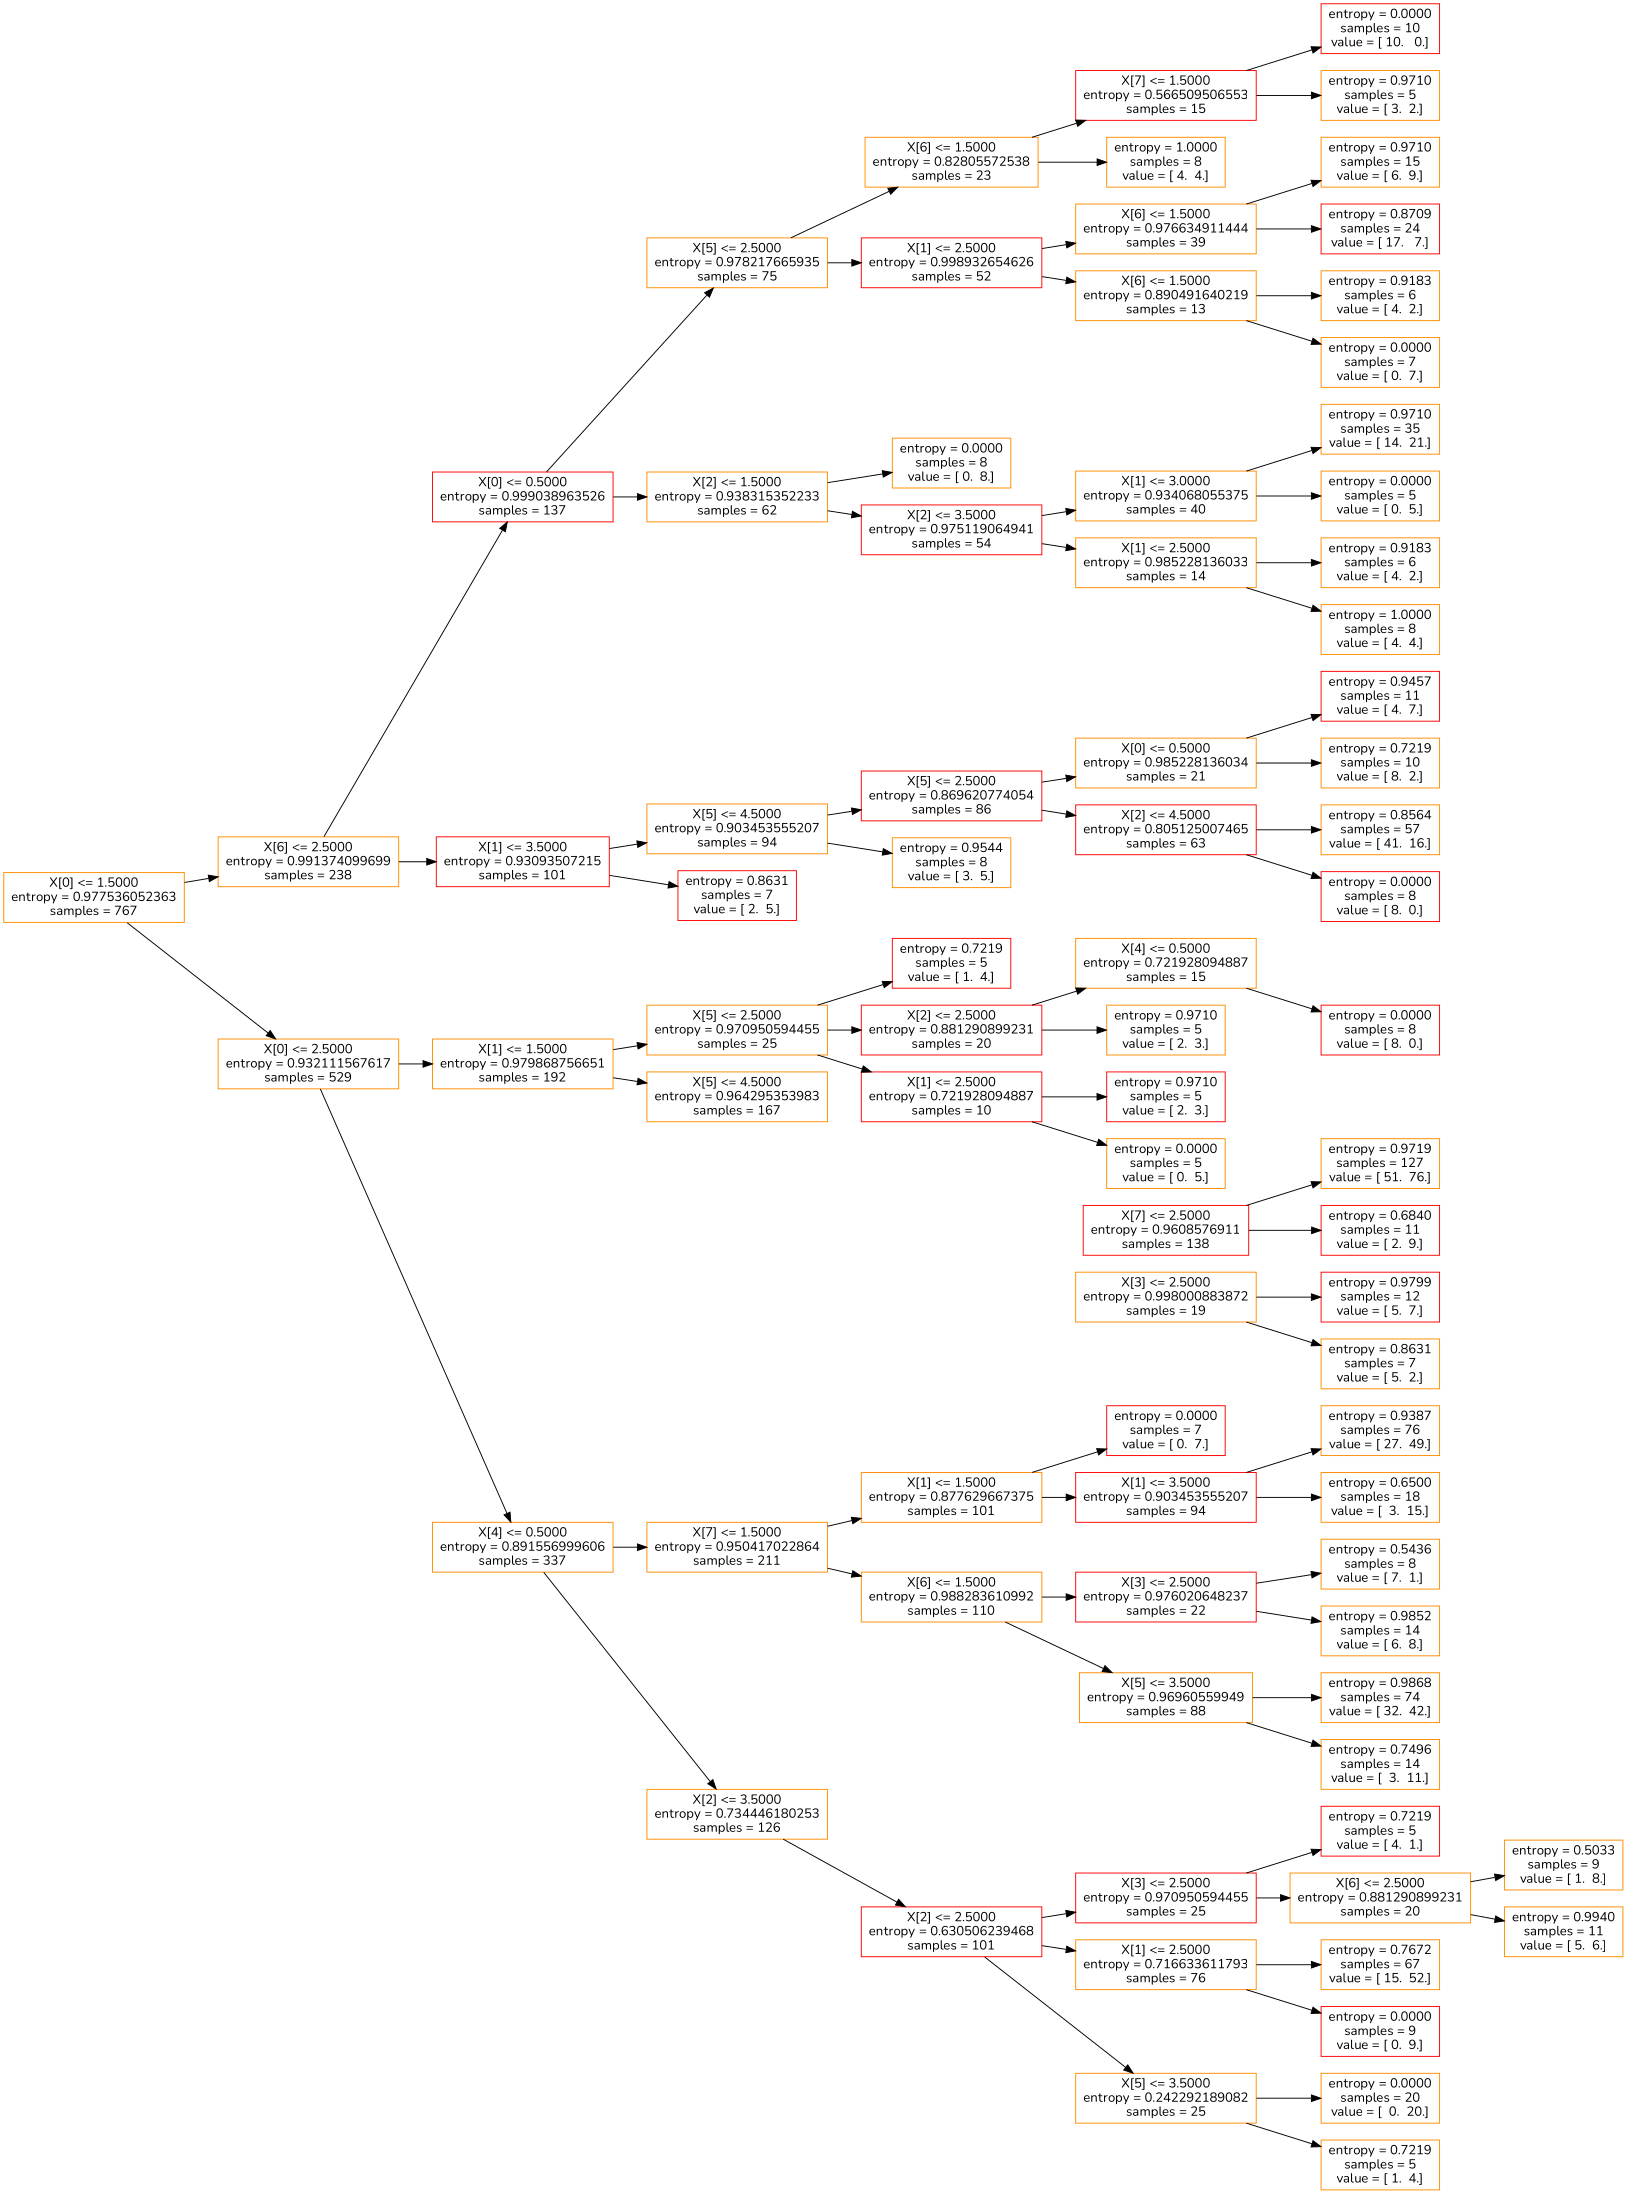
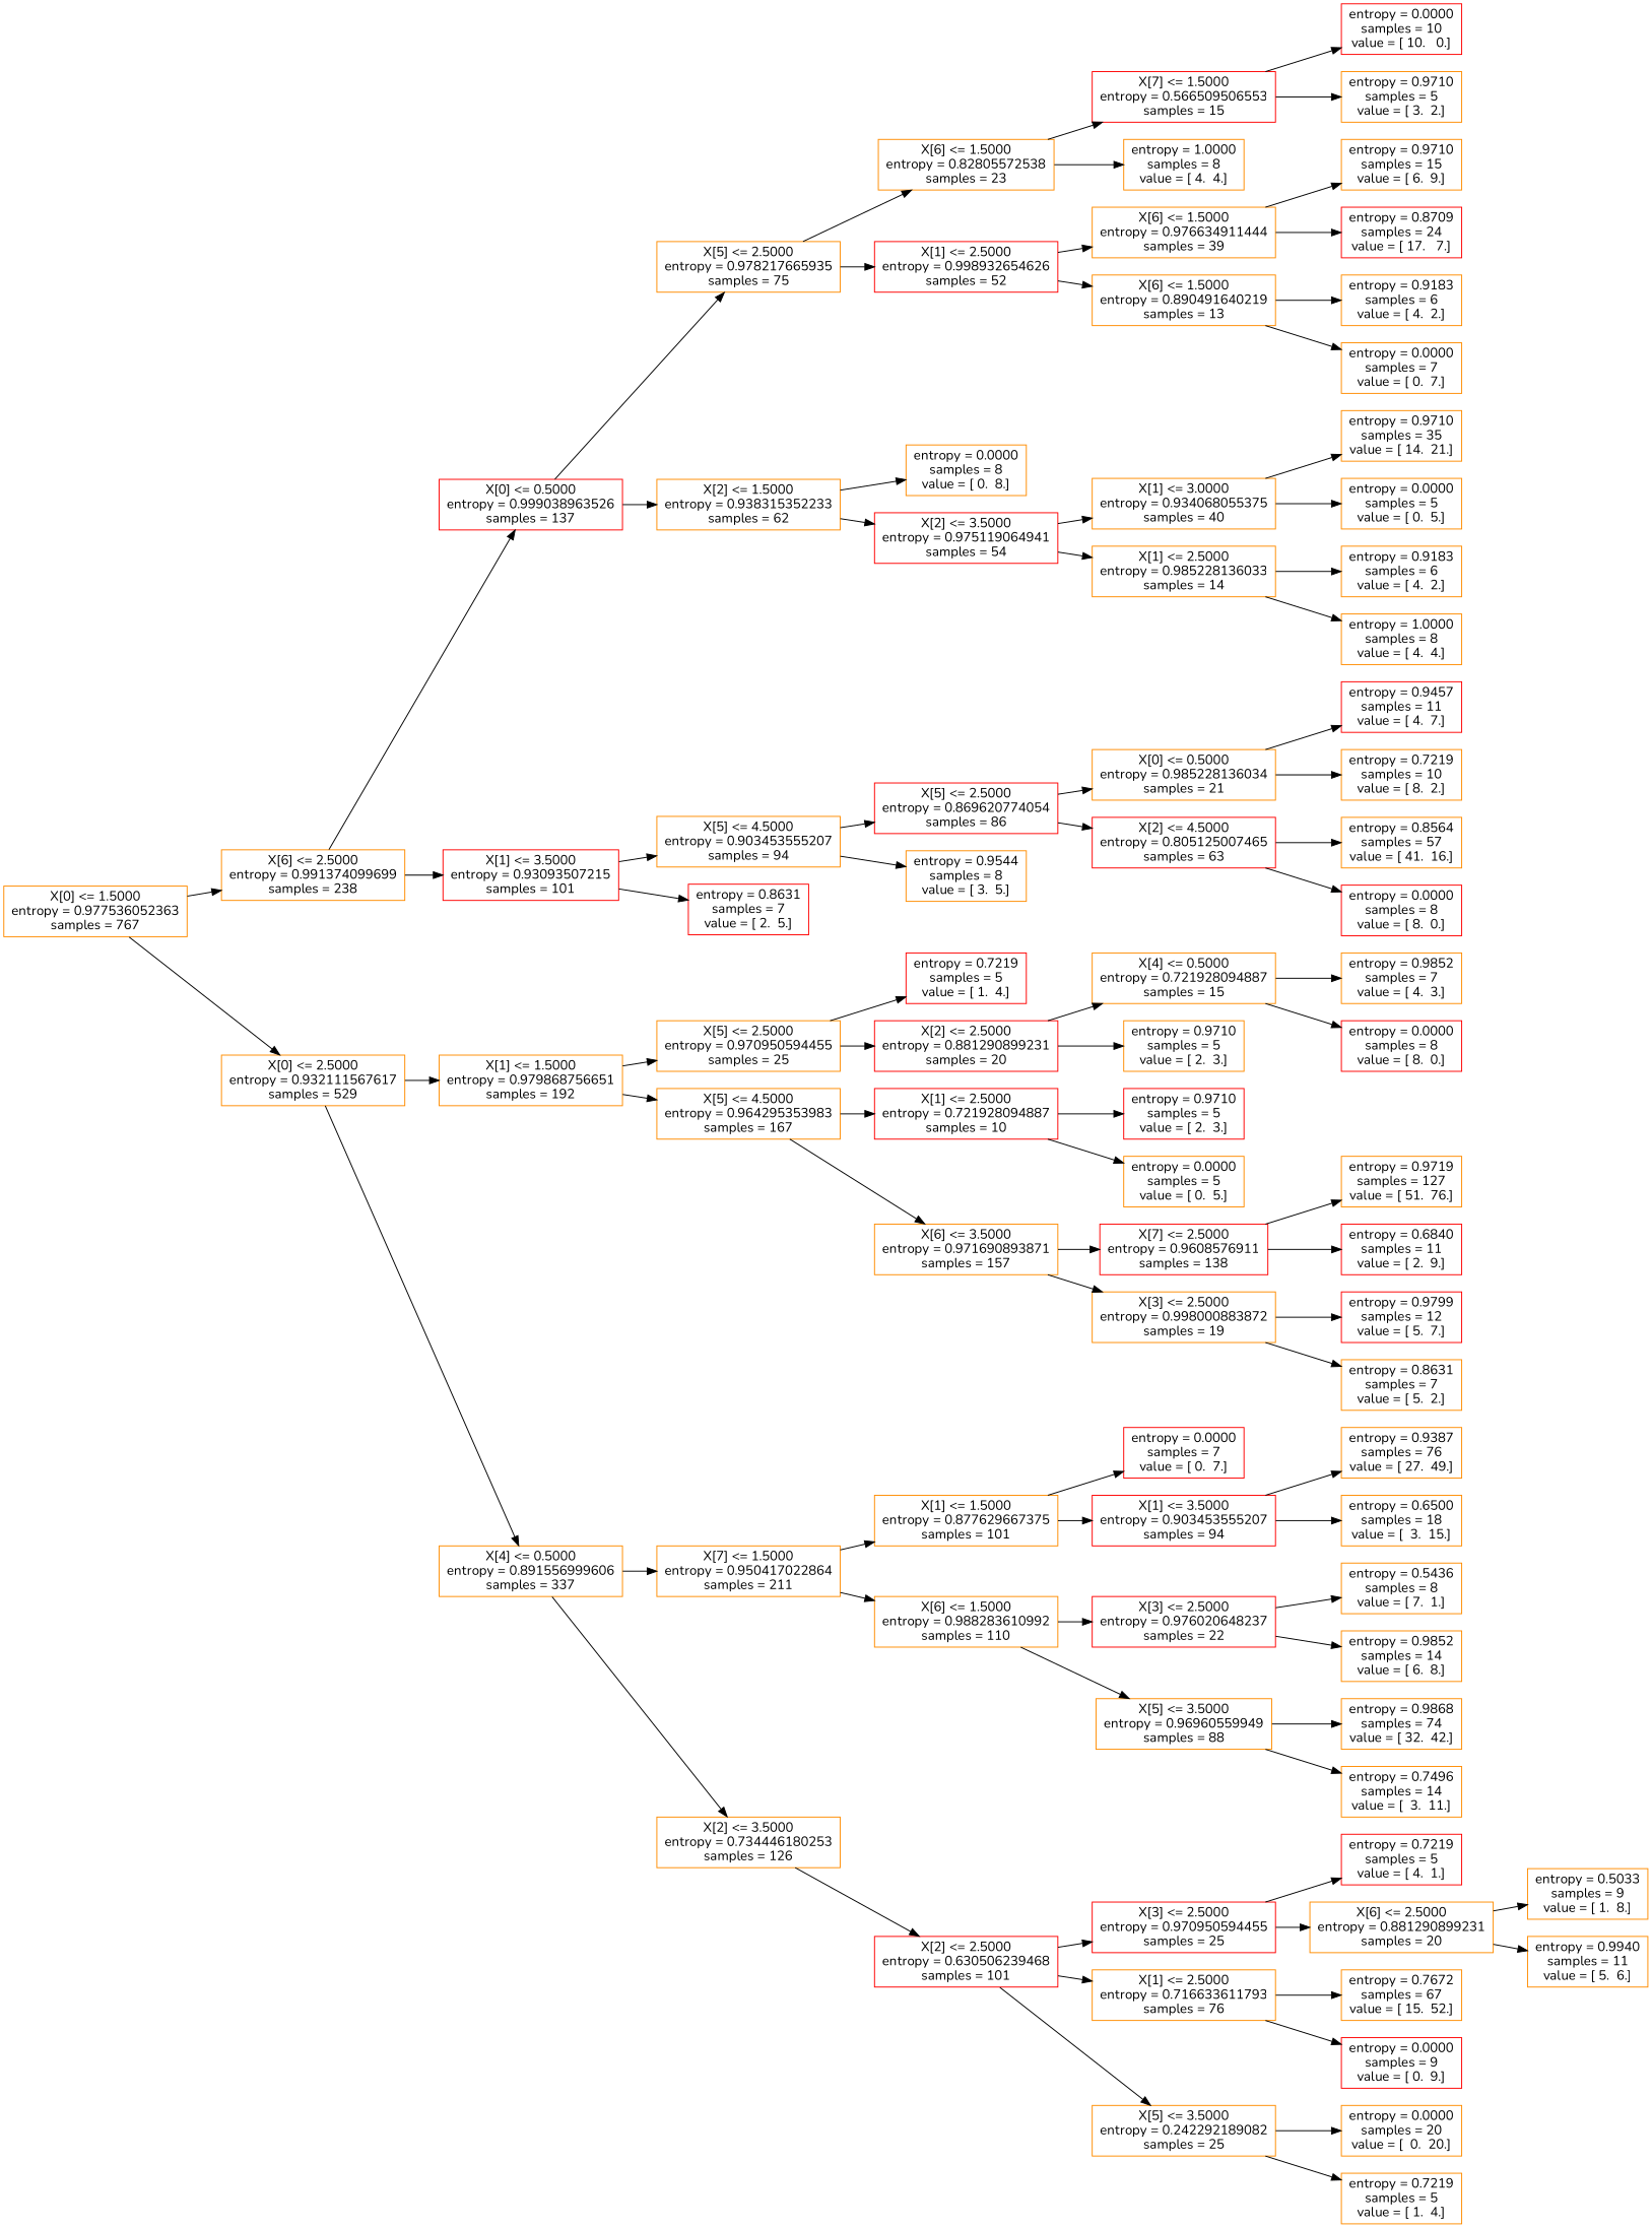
  digraph {
    fontname=Nunito
    rankdir=LR
    node [color=darkorange fontname=Nunito shape=box]
    edge [fontname=Nunito]
    n1 [label="X[0] <= 1.5000\nentropy = 0.977536052363\nsamples = 767"]
    n2 [label="X[6] <= 2.5000\nentropy = 0.991374099699\nsamples = 238"]
    n3 [label="X[0] <= 2.5000\nentropy = 0.932111567617\nsamples = 529"]
    n4 [color=red label="X[0] <= 0.5000\nentropy = 0.999038963526\nsamples = 137"]
    n5 [color=red label="X[1] <= 3.5000\nentropy = 0.93093507215\nsamples = 101"]
    n6 [label="X[1] <= 1.5000\nentropy = 0.979868756651\nsamples = 192"]
    n7 [label="X[4] <= 0.5000\nentropy = 0.891556999606\nsamples = 337"]
    n8 [label="X[5] <= 2.5000\nentropy = 0.978217665935\nsamples = 75"]
    n9 [label="X[2] <= 1.5000\nentropy = 0.938315352233\nsamples = 62"]
    n10 [label="X[5] <= 4.5000\nentropy = 0.903453555207\nsamples = 94"]
    n11 [color=red label="entropy = 0.8631\nsamples = 7\nvalue = [ 2.  5.]"]
    n12 [label="X[6] <= 1.5000\nentropy = 0.82805572538\nsamples = 23"]
    n13 [color=red label="X[1] <= 2.5000\nentropy = 0.998932654626\nsamples = 52"]
    n14 [label="entropy = 0.0000\nsamples = 8\nvalue = [ 0.  8.]"]
    n15 [color=red label="X[2] <= 3.5000\nentropy = 0.975119064941\nsamples = 54"]
    n16 [color=red label="X[7] <= 1.5000\nentropy = 0.566509506553\nsamples = 15"]
    n17 [label="entropy = 1.0000\nsamples = 8\nvalue = [ 4.  4.]"]
    n18 [label="X[6] <= 1.5000\nentropy = 0.976634911444\nsamples = 39"]
    n19 [label="X[6] <= 1.5000\nentropy = 0.890491640219\nsamples = 13"]
    n20 [color=red label="entropy = 0.0000\nsamples = 10\nvalue = [ 10.   0.]"]
    n21 [label="entropy = 0.9710\nsamples = 5\nvalue = [ 3.  2.]"]
    n22 [label="entropy = 0.9710\nsamples = 15\nvalue = [ 6.  9.]"]
    n23 [color=red label="entropy = 0.8709\nsamples = 24\nvalue = [ 17.   7.]"]
    n24 [label="entropy = 0.9183\nsamples = 6\nvalue = [ 4.  2.]"]
    n25 [label="entropy = 0.0000\nsamples = 7\nvalue = [ 0.  7.]"]
    n26 [label="X[1] <= 3.0000\nentropy = 0.934068055375\nsamples = 40"]
    n27 [label="X[1] <= 2.5000\nentropy = 0.985228136033\nsamples = 14"]
    n28 [label="entropy = 0.9710\nsamples = 35\nvalue = [ 14.  21.]"]
    n29 [label="entropy = 0.0000\nsamples = 5\nvalue = [ 0.  5.]"]
    n30 [label="entropy = 0.9183\nsamples = 6\nvalue = [ 4.  2.]"]
    n31 [label="entropy = 1.0000\nsamples = 8\nvalue = [ 4.  4.]"]
    n32 [color=red label="X[5] <= 2.5000\nentropy = 0.869620774054\nsamples = 86"]
    n33 [label="entropy = 0.9544\nsamples = 8\nvalue = [ 3.  5.]"]
    n34 [label="X[0] <= 0.5000\nentropy = 0.985228136034\nsamples = 21"]
    n35 [color=red label="X[2] <= 4.5000\nentropy = 0.805125007465\nsamples = 63"]
    n36 [color=red label="entropy = 0.9457\nsamples = 11\nvalue = [ 4.  7.]"]
    n37 [label="entropy = 0.7219\nsamples = 10\nvalue = [ 8.  2.]"]
    n38 [label="entropy = 0.8564\nsamples = 57\nvalue = [ 41.  16.]"]
    n39 [color=red label="entropy = 0.0000\nsamples = 8\nvalue = [ 8.  0.]"]
    n40 [label="X[5] <= 2.5000\nentropy = 0.970950594455\nsamples = 25"]
    n41 [label="X[5] <= 4.5000\nentropy = 0.964295353983\nsamples = 167"]
    n42 [label="X[7] <= 1.5000\nentropy = 0.950417022864\nsamples = 211"]
    n43 [label="X[2] <= 3.5000\nentropy = 0.734446180253\nsamples = 126"]
    n44 [color=red label="entropy = 0.7219\nsamples = 5\nvalue = [ 1.  4.]"]
    n45 [color=red label="X[2] <= 2.5000\nentropy = 0.881290899231\nsamples = 20"]
+   n46 [label="X[6] <= 3.5000\nentropy = 0.971690893871\nsamples = 157"]
    n47 [color=red label="X[1] <= 2.5000\nentropy = 0.721928094887\nsamples = 10"]
    n48 [label="X[4] <= 0.5000\nentropy = 0.721928094887\nsamples = 15"]
    n49 [label="entropy = 0.9710\nsamples = 5\nvalue = [ 2.  3.]"]
+   n50 [label="entropy = 0.9852\nsamples = 7\nvalue = [ 4.  3.]"]
    n51 [color=red label="entropy = 0.0000\nsamples = 8\nvalue = [ 8.  0.]"]
    n52 [color=red label="X[7] <= 2.5000\nentropy = 0.9608576911\nsamples = 138"]
    n53 [label="X[3] <= 2.5000\nentropy = 0.998000883872\nsamples = 19"]
    n54 [color=red label="entropy = 0.9710\nsamples = 5\nvalue = [ 2.  3.]"]
    n55 [label="entropy = 0.0000\nsamples = 5\nvalue = [ 0.  5.]"]
    n56 [label="entropy = 0.9719\nsamples = 127\nvalue = [ 51.  76.]"]
    n57 [color=red label="entropy = 0.6840\nsamples = 11\nvalue = [ 2.  9.]"]
    n58 [color=red label="entropy = 0.9799\nsamples = 12\nvalue = [ 5.  7.]"]
    n59 [label="entropy = 0.8631\nsamples = 7\nvalue = [ 5.  2.]"]
    n60 [label="X[1] <= 1.5000\nentropy = 0.877629667375\nsamples = 101"]
    n61 [label="X[6] <= 1.5000\nentropy = 0.988283610992\nsamples = 110"]
    n62 [color=red label="X[2] <= 2.5000\nentropy = 0.630506239468\nsamples = 101"]
    n63 [color=red label="entropy = 0.0000\nsamples = 7\nvalue = [ 0.  7.]"]
    n64 [color=red label="X[1] <= 3.5000\nentropy = 0.903453555207\nsamples = 94"]
    n65 [color=red label="X[3] <= 2.5000\nentropy = 0.976020648237\nsamples = 22"]
    n66 [label="X[5] <= 3.5000\nentropy = 0.96960559949\nsamples = 88"]
    n67 [label="entropy = 0.9387\nsamples = 76\nvalue = [ 27.  49.]"]
    n68 [label="entropy = 0.6500\nsamples = 18\nvalue = [  3.  15.]"]
    n69 [label="entropy = 0.5436\nsamples = 8\nvalue = [ 7.  1.]"]
    n70 [label="entropy = 0.9852\nsamples = 14\nvalue = [ 6.  8.]"]
    n71 [label="entropy = 0.9868\nsamples = 74\nvalue = [ 32.  42.]"]
    n72 [label="entropy = 0.7496\nsamples = 14\nvalue = [  3.  11.]"]
    n73 [color=red label="X[3] <= 2.5000\nentropy = 0.970950594455\nsamples = 25"]
    n74 [label="X[1] <= 2.5000\nentropy = 0.716633611793\nsamples = 76"]
    n75 [label="X[5] <= 3.5000\nentropy = 0.242292189082\nsamples = 25"]
    n76 [color=red label="entropy = 0.7219\nsamples = 5\nvalue = [ 4.  1.]"]
    n77 [label="X[6] <= 2.5000\nentropy = 0.881290899231\nsamples = 20"]
    n78 [label="entropy = 0.7672\nsamples = 67\nvalue = [ 15.  52.]"]
    n79 [color=red label="entropy = 0.0000\nsamples = 9\nvalue = [ 0.  9.]"]
    n80 [label="entropy = 0.0000\nsamples = 20\nvalue = [  0.  20.]"]
    n81 [label="entropy = 0.7219\nsamples = 5\nvalue = [ 1.  4.]"]
    n82 [label="entropy = 0.5033\nsamples = 9\nvalue = [ 1.  8.]"]
    n83 [label="entropy = 0.9940\nsamples = 11\nvalue = [ 5.  6.]"]
    n1 -> n2
    n1 -> n3
    n2 -> n4
    n2 -> n5
    n3 -> n6
    n3 -> n7
    n4 -> n8
    n4 -> n9
    n5 -> n10
    n5 -> n11
    n6 -> n40
    n6 -> n41
    n7 -> n42
    n7 -> n43
    n8 -> n12
    n8 -> n13
    n9 -> n14
    n9 -> n15
    n10 -> n32
    n10 -> n33
    n12 -> n16
    n12 -> n17
    n13 -> n18
    n13 -> n19
    n15 -> n26
    n15 -> n27
    n16 -> n20
    n16 -> n21
    n18 -> n22
    n18 -> n23
    n19 -> n24
    n19 -> n25
    n26 -> n28
    n26 -> n29
    n27 -> n30
    n27 -> n31
    n32 -> n34
    n32 -> n35
    n34 -> n36
    n34 -> n37
    n35 -> n38
    n35 -> n39
    n40 -> n44
    n40 -> n45
-   n40 -> n47
+   n41 -> n46
+   n41 -> n47
    n42 -> n60
    n42 -> n61
    n43 -> n62
    n45 -> n48
    n45 -> n49
+   n46 -> n52
+   n46 -> n53
    n47 -> n54
    n47 -> n55
+   n48 -> n50
    n48 -> n51
    n52 -> n56
    n52 -> n57
    n53 -> n58
    n53 -> n59
    n60 -> n63
    n60 -> n64
    n61 -> n65
    n61 -> n66
    n62 -> n73
    n62 -> n74
    n62 -> n75
    n64 -> n67
    n64 -> n68
    n65 -> n69
    n65 -> n70
    n66 -> n71
    n66 -> n72
    n73 -> n76
    n73 -> n77
    n74 -> n78
    n74 -> n79
    n75 -> n80
    n75 -> n81
    n77 -> n82
    n77 -> n83
  }
